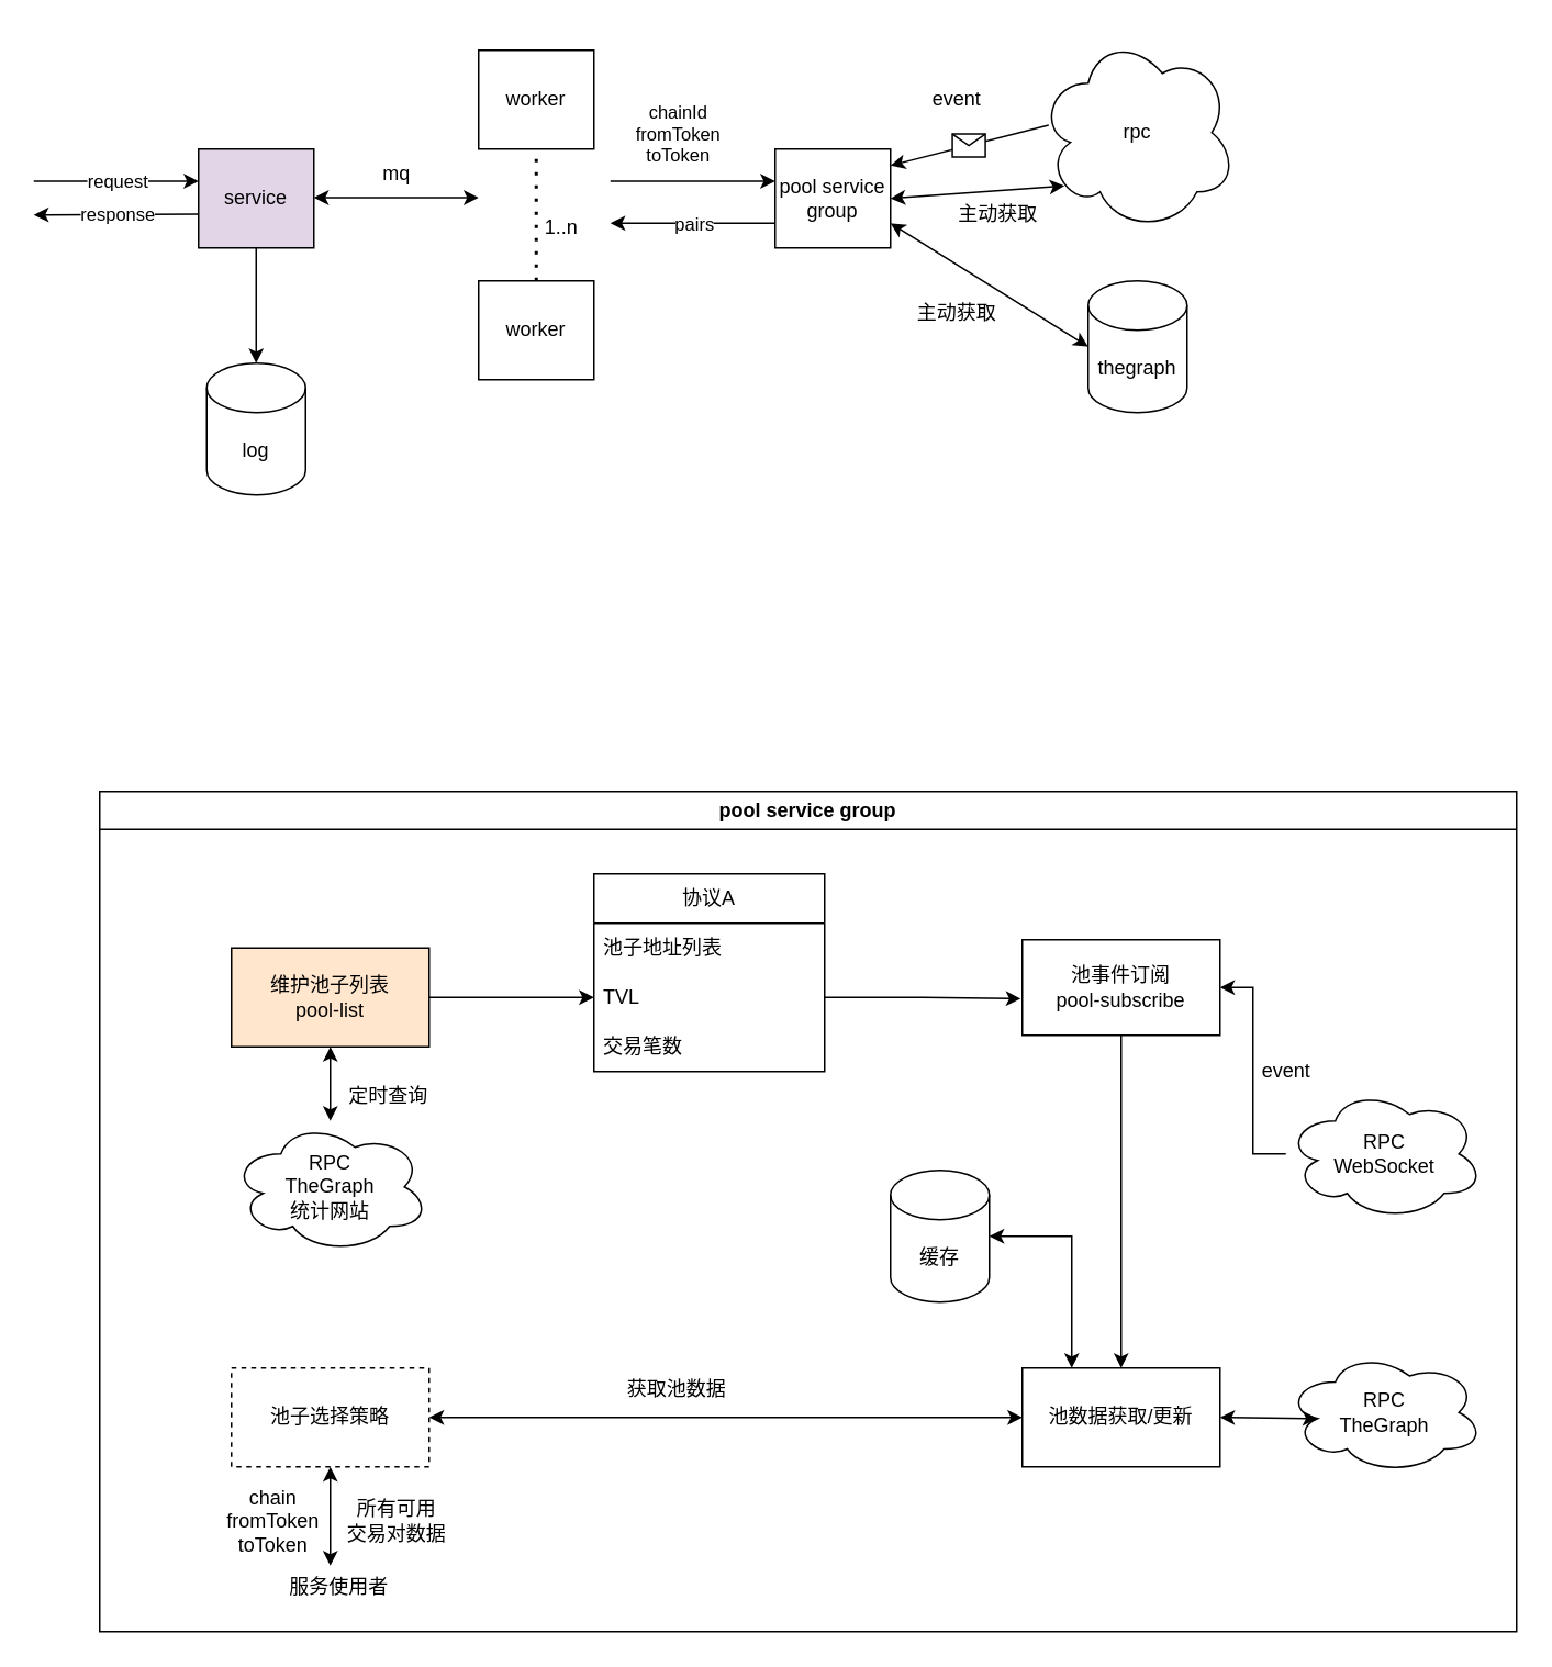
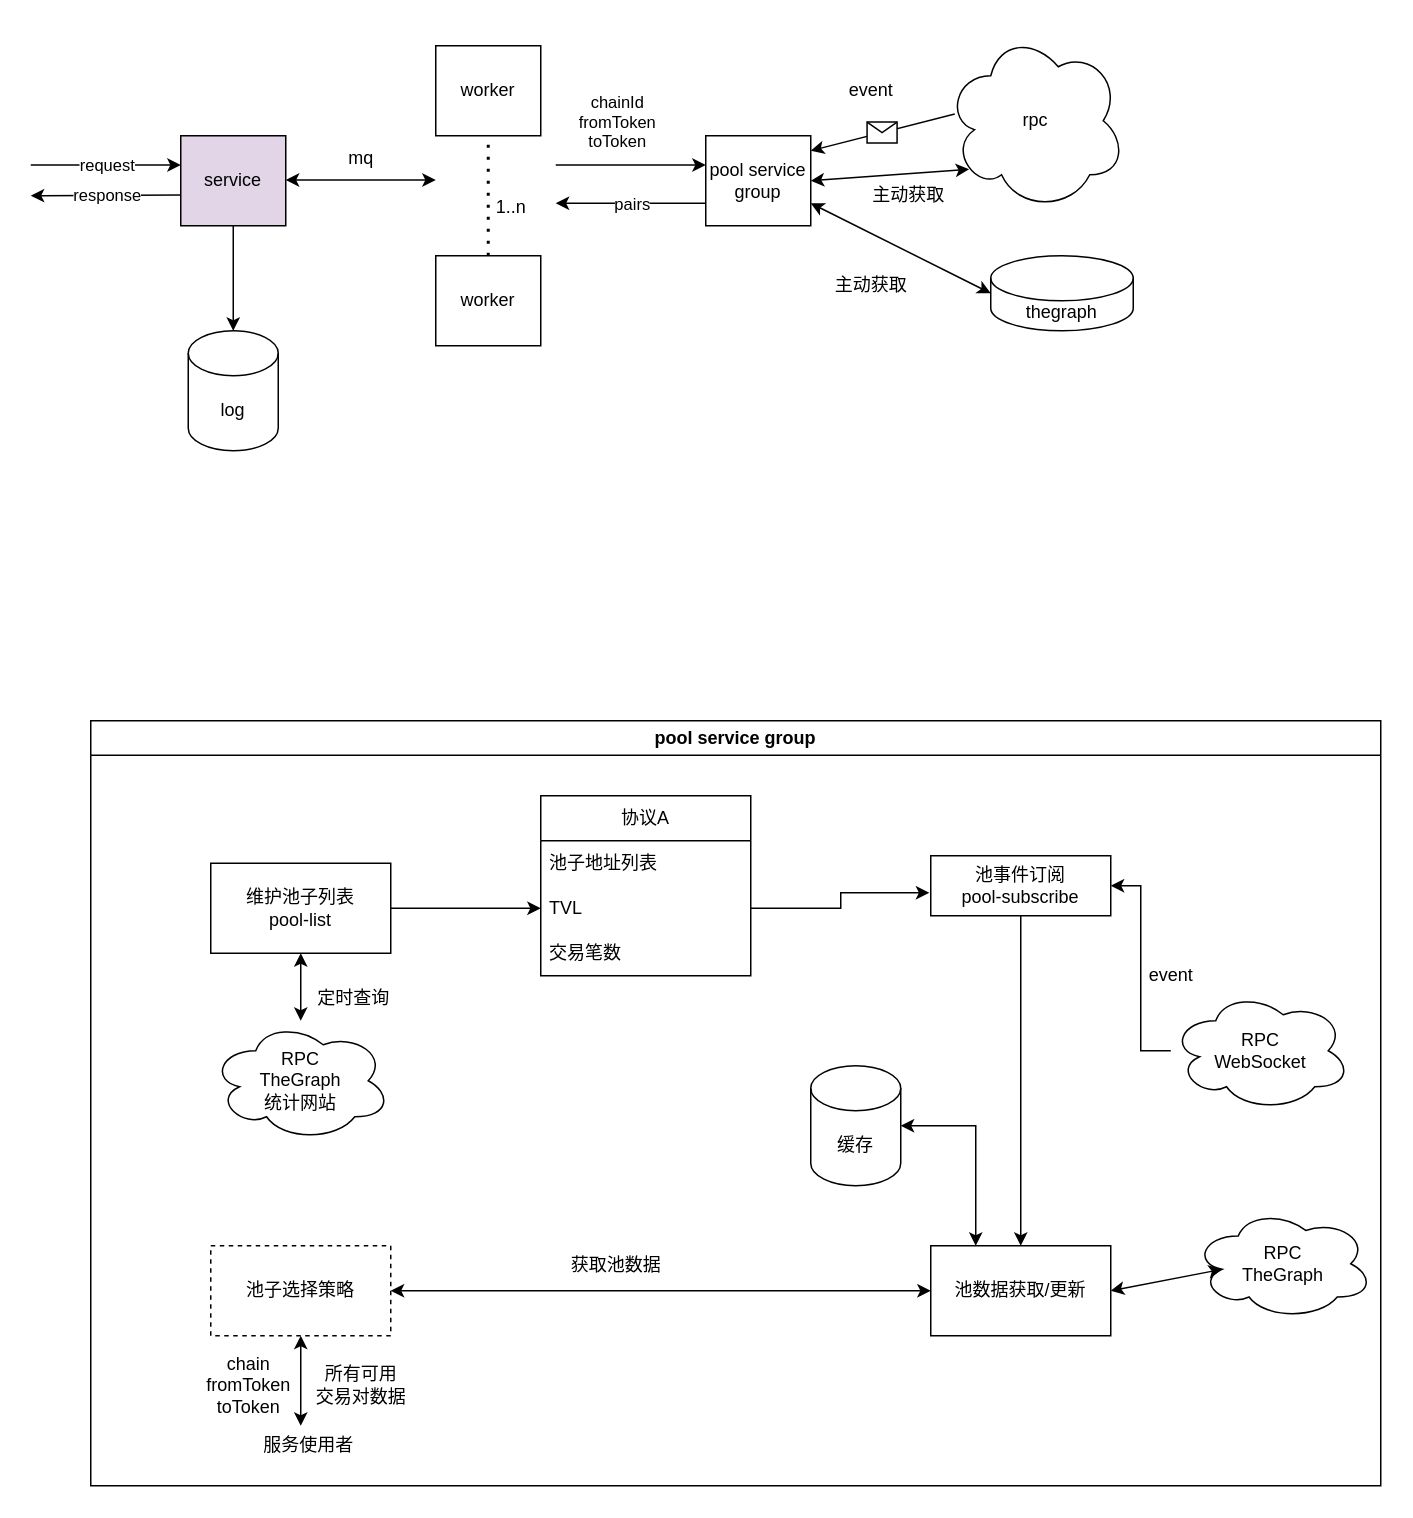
  <mxCell id="0" />
  <mxCell id="1" parent="0" />
  <mxCell id="2" value="service" style="rounded=0;whiteSpace=wrap;html=1;fillColor=#e1d5e7;" parent="1" vertex="1"><mxGeometry x="120" y="90" width="70" height="60" as="geometry" /></mxCell>
  <mxCell id="3" value="pool service group" style="swimlane;whiteSpace=wrap;html=1;" parent="1" vertex="1"><mxGeometry x="60" y="480" width="860" height="510" as="geometry" /></mxCell>
  <mxCell id="4" value="" style="edgeStyle=orthogonalEdgeStyle;rounded=0;orthogonalLoop=1;jettySize=auto;html=1;" edge="1" parent="3" source="5" target="14"><mxGeometry relative="1" as="geometry" /></mxCell>
- <mxCell id="5" value="维护池子列表&lt;br&gt;pool-list" style="rounded=0;whiteSpace=wrap;html=1;fillColor=#ffe6cc;" parent="3" vertex="1"><mxGeometry x="80" y="95" width="120" height="60" as="geometry" /></mxCell>
+ <mxCell id="5" value="维护池子列表&lt;br&gt;pool-list" style="rounded=0;whiteSpace=wrap;html=1;" parent="3" vertex="1"><mxGeometry x="80" y="95" width="120" height="60" as="geometry" /></mxCell>
  <mxCell id="6" style="edgeStyle=orthogonalEdgeStyle;rounded=0;orthogonalLoop=1;jettySize=auto;html=1;" edge="1" parent="3" source="7" target="9"><mxGeometry relative="1" as="geometry" /></mxCell>
- <mxCell id="7" value="池事件订阅&lt;br&gt;pool-subscribe" style="rounded=0;whiteSpace=wrap;html=1;" parent="3" vertex="1"><mxGeometry x="560" y="90" width="120" height="58" as="geometry" /></mxCell>
+ <mxCell id="7" value="池事件订阅&lt;br&gt;pool-subscribe" style="rounded=0;whiteSpace=wrap;html=1;" parent="3" vertex="1"><mxGeometry x="560" y="90" width="120" height="40" as="geometry" /></mxCell>
  <mxCell id="8" style="edgeStyle=orthogonalEdgeStyle;rounded=0;orthogonalLoop=1;jettySize=auto;html=1;exitX=0.25;exitY=0;exitDx=0;exitDy=0;entryX=1;entryY=0.5;entryDx=0;entryDy=0;entryPerimeter=0;startArrow=classic;startFill=1;" edge="1" parent="3" source="9" target="23"><mxGeometry relative="1" as="geometry" /></mxCell>
  <mxCell id="9" value="池数据获取/更新" style="rounded=0;whiteSpace=wrap;html=1;" parent="3" vertex="1"><mxGeometry x="560" y="350" width="120" height="60" as="geometry" /></mxCell>
  <mxCell id="10" style="edgeStyle=orthogonalEdgeStyle;rounded=0;orthogonalLoop=1;jettySize=auto;html=1;startArrow=classic;startFill=1;" edge="1" parent="3" source="11" target="9"><mxGeometry relative="1" as="geometry" /></mxCell>
  <mxCell id="11" value="池子选择策略" style="rounded=0;whiteSpace=wrap;html=1;dashed=1;" parent="3" vertex="1"><mxGeometry x="80" y="350" width="120" height="60" as="geometry" /></mxCell>
  <mxCell id="12" value="协议A" style="swimlane;fontStyle=0;childLayout=stackLayout;horizontal=1;startSize=30;horizontalStack=0;resizeParent=1;resizeParentMax=0;resizeLast=0;collapsible=1;marginBottom=0;whiteSpace=wrap;html=1;" vertex="1" parent="3"><mxGeometry x="300" y="50" width="140" height="120" as="geometry" /></mxCell>
  <mxCell id="13" value="池子地址列表" style="text;strokeColor=none;fillColor=none;align=left;verticalAlign=middle;spacingLeft=4;spacingRight=4;overflow=hidden;points=[[0,0.5],[1,0.5]];portConstraint=eastwest;rotatable=0;whiteSpace=wrap;html=1;" vertex="1" parent="12"><mxGeometry y="30" width="140" height="30" as="geometry" /></mxCell>
  <mxCell id="14" value="TVL" style="text;strokeColor=none;fillColor=none;align=left;verticalAlign=middle;spacingLeft=4;spacingRight=4;overflow=hidden;points=[[0,0.5],[1,0.5]];portConstraint=eastwest;rotatable=0;whiteSpace=wrap;html=1;" vertex="1" parent="12"><mxGeometry y="60" width="140" height="30" as="geometry" /></mxCell>
  <mxCell id="15" value="交易笔数" style="text;strokeColor=none;fillColor=none;align=left;verticalAlign=middle;spacingLeft=4;spacingRight=4;overflow=hidden;points=[[0,0.5],[1,0.5]];portConstraint=eastwest;rotatable=0;whiteSpace=wrap;html=1;" vertex="1" parent="12"><mxGeometry y="90" width="140" height="30" as="geometry" /></mxCell>
  <mxCell id="16" style="edgeStyle=orthogonalEdgeStyle;rounded=0;orthogonalLoop=1;jettySize=auto;html=1;entryX=-0.008;entryY=0.617;entryDx=0;entryDy=0;entryPerimeter=0;" edge="1" parent="3" source="14" target="7"><mxGeometry relative="1" as="geometry"><mxPoint x="480" y="125" as="targetPoint" /></mxGeometry></mxCell>
  <mxCell id="17" style="edgeStyle=orthogonalEdgeStyle;rounded=0;orthogonalLoop=1;jettySize=auto;html=1;entryX=1;entryY=0.5;entryDx=0;entryDy=0;" edge="1" parent="3" source="18" target="7"><mxGeometry relative="1" as="geometry" /></mxCell>
  <mxCell id="18" value="RPC&lt;br&gt;WebSocket" style="ellipse;shape=cloud;whiteSpace=wrap;html=1;" vertex="1" parent="3"><mxGeometry x="720" y="180" width="120" height="80" as="geometry" /></mxCell>
  <mxCell id="19" value="event" style="text;html=1;align=center;verticalAlign=middle;resizable=0;points=[];autosize=1;strokeColor=none;fillColor=none;rotation=0;flipH=0;" vertex="1" parent="3"><mxGeometry x="695" y="155" width="50" height="30" as="geometry" /></mxCell>
- <mxCell id="20" value="RPC&lt;br&gt;TheGraph" style="ellipse;shape=cloud;whiteSpace=wrap;html=1;" vertex="1" parent="3"><mxGeometry x="720" y="340" width="120" height="74" as="geometry" /></mxCell>
+ <mxCell id="20" value="RPC&lt;br&gt;TheGraph" style="ellipse;shape=cloud;whiteSpace=wrap;html=1;" vertex="1" parent="3"><mxGeometry x="735" y="325" width="120" height="74" as="geometry" /></mxCell>
  <mxCell id="21" value="定时查询" style="text;html=1;align=center;verticalAlign=middle;resizable=0;points=[];autosize=1;strokeColor=none;fillColor=none;" vertex="1" parent="3"><mxGeometry x="140" y="170" width="70" height="30" as="geometry" /></mxCell>
  <mxCell id="22" value="" style="endArrow=classic;startArrow=classic;html=1;rounded=0;entryX=0.16;entryY=0.55;entryDx=0;entryDy=0;entryPerimeter=0;exitX=1;exitY=0.5;exitDx=0;exitDy=0;" edge="1" parent="3" source="9" target="20"><mxGeometry width="50" height="50" relative="1" as="geometry"><mxPoint x="680" y="480" as="sourcePoint" /><mxPoint x="730" y="430" as="targetPoint" /></mxGeometry></mxCell>
  <mxCell id="23" value="缓存" style="shape=cylinder3;whiteSpace=wrap;html=1;boundedLbl=1;backgroundOutline=1;size=15;" vertex="1" parent="3"><mxGeometry x="480" y="230" width="60" height="80" as="geometry" /></mxCell>
  <mxCell id="24" style="edgeStyle=orthogonalEdgeStyle;rounded=0;orthogonalLoop=1;jettySize=auto;html=1;entryX=0.5;entryY=1;entryDx=0;entryDy=0;startArrow=classic;startFill=1;" edge="1" parent="3" source="25" target="5"><mxGeometry relative="1" as="geometry" /></mxCell>
  <mxCell id="25" value="RPC&lt;br&gt;TheGraph&lt;br&gt;统计网站" style="ellipse;shape=cloud;whiteSpace=wrap;html=1;" vertex="1" parent="3"><mxGeometry x="80" y="200" width="120" height="80" as="geometry" /></mxCell>
  <mxCell id="26" value="" style="endArrow=classic;html=1;rounded=0;entryX=0.5;entryY=1;entryDx=0;entryDy=0;startArrow=classic;startFill=1;" edge="1" parent="3" target="11"><mxGeometry width="50" height="50" relative="1" as="geometry"><mxPoint x="140" y="470" as="sourcePoint" /><mxPoint x="180" y="440" as="targetPoint" /></mxGeometry></mxCell>
  <mxCell id="27" value="服务使用者" style="text;html=1;align=center;verticalAlign=middle;resizable=0;points=[];autosize=1;strokeColor=none;fillColor=none;" vertex="1" parent="3"><mxGeometry x="105" y="468" width="80" height="30" as="geometry" /></mxCell>
  <mxCell id="28" value="chain&lt;br&gt;fromToken&lt;br&gt;toToken" style="text;html=1;align=center;verticalAlign=middle;resizable=0;points=[];autosize=1;strokeColor=none;fillColor=none;" vertex="1" parent="3"><mxGeometry x="65" y="413" width="80" height="60" as="geometry" /></mxCell>
  <mxCell id="29" value="所有可用&lt;br&gt;交易对数据" style="text;html=1;align=center;verticalAlign=middle;resizable=0;points=[];autosize=1;strokeColor=none;fillColor=none;" vertex="1" parent="3"><mxGeometry x="140" y="423" width="80" height="40" as="geometry" /></mxCell>
  <mxCell id="30" value="" style="endArrow=classic;html=1;rounded=0;" parent="1" edge="1"><mxGeometry relative="1" as="geometry"><mxPoint x="20" y="109.5" as="sourcePoint" /><mxPoint x="120" y="109.5" as="targetPoint" /></mxGeometry></mxCell>
  <mxCell id="31" value="request" style="edgeLabel;resizable=0;html=1;align=center;verticalAlign=middle;" parent="30" connectable="0" vertex="1"><mxGeometry relative="1" as="geometry" /></mxCell>
  <mxCell id="32" value="" style="endArrow=classic;html=1;rounded=0;" parent="1" edge="1"><mxGeometry relative="1" as="geometry"><mxPoint x="370" y="109.5" as="sourcePoint" /><mxPoint x="470" y="109.5" as="targetPoint" /></mxGeometry></mxCell>
  <mxCell id="33" value="chainId&lt;br&gt;fromToken&lt;br&gt;toToken" style="edgeLabel;resizable=0;html=1;align=center;verticalAlign=middle;" parent="32" connectable="0" vertex="1"><mxGeometry relative="1" as="geometry"><mxPoint x="-10" y="-29" as="offset" /></mxGeometry></mxCell>
  <mxCell id="34" value="worker" style="rounded=0;whiteSpace=wrap;html=1;" parent="1" vertex="1"><mxGeometry x="290" y="30" width="70" height="60" as="geometry" /></mxCell>
  <mxCell id="35" value="pool service group" style="rounded=0;whiteSpace=wrap;html=1;" parent="1" vertex="1"><mxGeometry x="470" y="90" width="70" height="60" as="geometry" /></mxCell>
  <mxCell id="36" value="worker" style="rounded=0;whiteSpace=wrap;html=1;" parent="1" vertex="1"><mxGeometry x="290" y="170" width="70" height="60" as="geometry" /></mxCell>
  <mxCell id="37" value="&lt;br&gt;1..n" style="text;html=1;align=center;verticalAlign=middle;resizable=0;points=[];autosize=1;strokeColor=none;fillColor=none;" parent="1" vertex="1"><mxGeometry x="320" y="110" width="40" height="40" as="geometry" /></mxCell>
  <mxCell id="38" value="" style="endArrow=none;dashed=1;html=1;dashPattern=1 3;strokeWidth=2;rounded=0;entryX=0.5;entryY=1;entryDx=0;entryDy=0;exitX=0.5;exitY=0;exitDx=0;exitDy=0;" parent="1" source="36" target="34" edge="1"><mxGeometry width="50" height="50" relative="1" as="geometry"><mxPoint x="210" y="260" as="sourcePoint" /><mxPoint x="260" y="210" as="targetPoint" /></mxGeometry></mxCell>
  <mxCell id="39" value="" style="endArrow=classic;html=1;rounded=0;exitX=0;exitY=0.75;exitDx=0;exitDy=0;" parent="1" source="35" edge="1"><mxGeometry relative="1" as="geometry"><mxPoint x="460" y="140" as="sourcePoint" /><mxPoint x="370" y="135" as="targetPoint" /><Array as="points" /></mxGeometry></mxCell>
  <mxCell id="40" value="pairs" style="edgeLabel;resizable=0;html=1;align=center;verticalAlign=middle;" parent="39" connectable="0" vertex="1"><mxGeometry relative="1" as="geometry" /></mxCell>
  <mxCell id="41" value="" style="endArrow=classic;html=1;rounded=0;" parent="1" edge="1"><mxGeometry relative="1" as="geometry"><mxPoint x="120" y="129.5" as="sourcePoint" /><mxPoint x="20" y="130" as="targetPoint" /></mxGeometry></mxCell>
  <mxCell id="42" value="response" style="edgeLabel;resizable=0;html=1;align=center;verticalAlign=middle;" parent="41" connectable="0" vertex="1"><mxGeometry relative="1" as="geometry" /></mxCell>
  <mxCell id="43" value="rpc" style="shape=cloud;whiteSpace=wrap;html=1;" parent="1" vertex="1"><mxGeometry x="630" y="20" width="120" height="120" as="geometry" /></mxCell>
- <mxCell id="44" value="thegraph" style="shape=cylinder3;whiteSpace=wrap;html=1;boundedLbl=1;backgroundOutline=1;size=15;" parent="1" vertex="1"><mxGeometry x="660" y="170" width="60" height="80" as="geometry" /></mxCell>
+ <mxCell id="44" value="thegraph" style="shape=cylinder3;whiteSpace=wrap;html=1;boundedLbl=1;backgroundOutline=1;size=15;" parent="1" vertex="1"><mxGeometry x="660" y="170" width="95" height="50" as="geometry" /></mxCell>
  <mxCell id="45" value="" style="endArrow=classic;html=1;rounded=0;exitX=0.05;exitY=0.463;exitDx=0;exitDy=0;exitPerimeter=0;" parent="1" source="43" edge="1"><mxGeometry relative="1" as="geometry"><mxPoint x="620" y="100" as="sourcePoint" /><mxPoint x="540" y="100" as="targetPoint" /></mxGeometry></mxCell>
  <mxCell id="46" value="" style="shape=message;html=1;outlineConnect=0;" parent="45" vertex="1"><mxGeometry width="20" height="14" relative="1" as="geometry"><mxPoint x="-10" y="-7" as="offset" /></mxGeometry></mxCell>
  <mxCell id="47" value="event" style="text;html=1;align=center;verticalAlign=middle;resizable=0;points=[];autosize=1;strokeColor=none;fillColor=none;" parent="1" vertex="1"><mxGeometry x="555" y="45" width="50" height="30" as="geometry" /></mxCell>
  <mxCell id="48" value="" style="endArrow=classic;startArrow=classic;html=1;rounded=0;exitX=1;exitY=0.5;exitDx=0;exitDy=0;entryX=0.13;entryY=0.77;entryDx=0;entryDy=0;entryPerimeter=0;" parent="1" source="35" target="43" edge="1"><mxGeometry width="50" height="50" relative="1" as="geometry"><mxPoint x="580" y="170" as="sourcePoint" /><mxPoint x="630" y="120" as="targetPoint" /></mxGeometry></mxCell>
  <mxCell id="49" value="" style="endArrow=classic;startArrow=classic;html=1;rounded=0;entryX=1;entryY=0.75;entryDx=0;entryDy=0;exitX=0;exitY=0.5;exitDx=0;exitDy=0;exitPerimeter=0;" parent="1" source="44" target="35" edge="1"><mxGeometry width="50" height="50" relative="1" as="geometry"><mxPoint x="380" y="240" as="sourcePoint" /><mxPoint x="430" y="190" as="targetPoint" /></mxGeometry></mxCell>
  <mxCell id="50" value="主动获取" style="text;html=1;align=center;verticalAlign=middle;resizable=0;points=[];autosize=1;strokeColor=none;fillColor=none;" parent="1" vertex="1"><mxGeometry x="545" y="175" width="70" height="30" as="geometry" /></mxCell>
  <mxCell id="51" value="主动获取" style="text;html=1;align=center;verticalAlign=middle;resizable=0;points=[];autosize=1;strokeColor=none;fillColor=none;" parent="1" vertex="1"><mxGeometry x="570" y="115" width="70" height="30" as="geometry" /></mxCell>
  <mxCell id="52" value="" style="endArrow=classic;startArrow=classic;html=1;rounded=0;" parent="1" edge="1"><mxGeometry width="50" height="50" relative="1" as="geometry"><mxPoint x="190" y="119.5" as="sourcePoint" /><mxPoint x="290" y="119.5" as="targetPoint" /></mxGeometry></mxCell>
  <mxCell id="53" value="mq" style="text;html=1;align=center;verticalAlign=middle;resizable=0;points=[];autosize=1;strokeColor=none;fillColor=none;" parent="1" vertex="1"><mxGeometry x="220" y="90" width="40" height="30" as="geometry" /></mxCell>
  <mxCell id="54" value="log" style="shape=cylinder3;whiteSpace=wrap;html=1;boundedLbl=1;backgroundOutline=1;size=15;" vertex="1" parent="1"><mxGeometry x="125" y="220" width="60" height="80" as="geometry" /></mxCell>
  <mxCell id="55" value="" style="endArrow=classic;html=1;rounded=0;exitX=0.5;exitY=1;exitDx=0;exitDy=0;entryX=0.5;entryY=0;entryDx=0;entryDy=0;entryPerimeter=0;" edge="1" parent="1" source="2" target="54"><mxGeometry width="50" height="50" relative="1" as="geometry"><mxPoint x="410" y="170" as="sourcePoint" /><mxPoint x="460" y="120" as="targetPoint" /></mxGeometry></mxCell>
  <mxCell id="56" value="获取池数据" style="text;html=1;align=center;verticalAlign=middle;resizable=0;points=[];autosize=1;strokeColor=none;fillColor=none;" vertex="1" parent="1"><mxGeometry x="370" y="828" width="80" height="30" as="geometry" /></mxCell>
